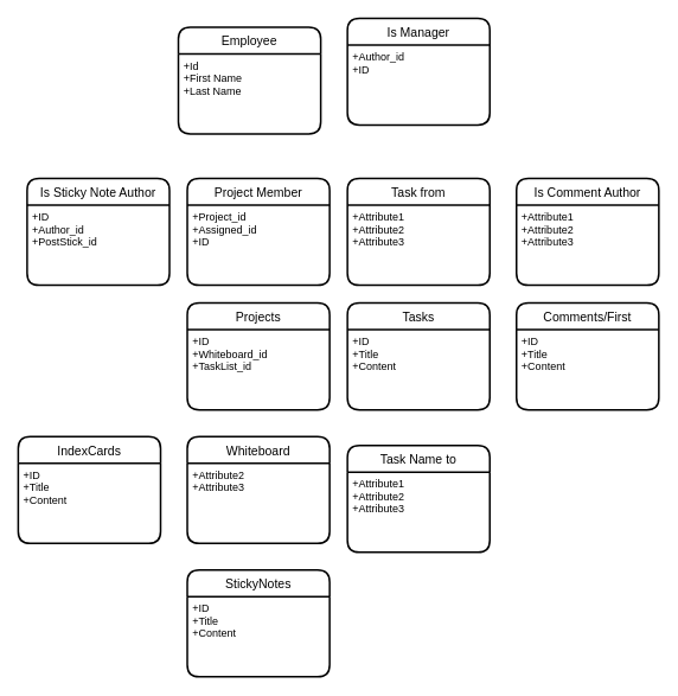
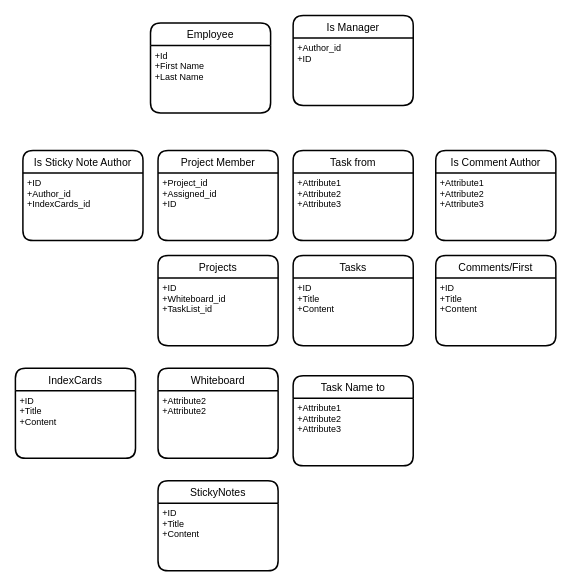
  <mxCell id="0" />
  <mxCell id="1" parent="0" />
  <mxCell id="2" value="Projects" style="swimlane;childLayout=stackLayout;horizontal=1;startSize=30;horizontalStack=0;rounded=1;fontSize=14;fontStyle=0;strokeWidth=2;resizeParent=0;resizeLast=1;shadow=0;dashed=0;align=center;" vertex="1" parent="1"><mxGeometry x="210" y="340" width="160" height="120" as="geometry" /></mxCell>
  <mxCell id="3" value="+ID&#10;+Whiteboard_id&#10;+TaskList_id" style="align=left;strokeColor=none;fillColor=none;spacingLeft=4;fontSize=12;verticalAlign=top;resizable=0;rotatable=0;part=1;" vertex="1" parent="2"><mxGeometry y="30" width="160" height="90" as="geometry" /></mxCell>
  <mxCell id="4" value="Whiteboard" style="swimlane;childLayout=stackLayout;horizontal=1;startSize=30;horizontalStack=0;rounded=1;fontSize=14;fontStyle=0;strokeWidth=2;resizeParent=0;resizeLast=1;shadow=0;dashed=0;align=center;" vertex="1" parent="1"><mxGeometry x="210" y="490" width="160" height="120" as="geometry" /></mxCell>
- <mxCell id="5" value="+Attribute2&#10;+Attribute3" style="align=left;strokeColor=none;fillColor=none;spacingLeft=4;fontSize=12;verticalAlign=top;resizable=0;rotatable=0;part=1;" vertex="1" parent="4"><mxGeometry y="30" width="160" height="90" as="geometry" /></mxCell>
+ <mxCell id="5" value="+Attribute2&#10;+Attribute2" style="align=left;strokeColor=none;fillColor=none;spacingLeft=4;fontSize=12;verticalAlign=top;resizable=0;rotatable=0;part=1;" vertex="1" parent="4"><mxGeometry y="30" width="160" height="90" as="geometry" /></mxCell>
  <mxCell id="6" value="StickyNotes" style="swimlane;childLayout=stackLayout;horizontal=1;startSize=30;horizontalStack=0;rounded=1;fontSize=14;fontStyle=0;strokeWidth=2;resizeParent=0;resizeLast=1;shadow=0;dashed=0;align=center;" vertex="1" parent="1"><mxGeometry x="210" y="640" width="160" height="120" as="geometry" /></mxCell>
  <mxCell id="7" value="+ID&#10;+Title&#10;+Content" style="align=left;strokeColor=none;fillColor=none;spacingLeft=4;fontSize=12;verticalAlign=top;resizable=0;rotatable=0;part=1;" vertex="1" parent="6"><mxGeometry y="30" width="160" height="90" as="geometry" /></mxCell>
  <mxCell id="8" value="IndexCards" style="swimlane;childLayout=stackLayout;horizontal=1;startSize=30;horizontalStack=0;rounded=1;fontSize=14;fontStyle=0;strokeWidth=2;resizeParent=0;resizeLast=1;shadow=0;dashed=0;align=center;" vertex="1" parent="1"><mxGeometry x="20" y="490" width="160" height="120" as="geometry" /></mxCell>
  <mxCell id="9" value="+ID&#10;+Title&#10;+Content" style="align=left;strokeColor=none;fillColor=none;spacingLeft=4;fontSize=12;verticalAlign=top;resizable=0;rotatable=0;part=1;" vertex="1" parent="8"><mxGeometry y="30" width="160" height="90" as="geometry" /></mxCell>
  <mxCell id="10" value="Employee" style="swimlane;childLayout=stackLayout;horizontal=1;startSize=30;horizontalStack=0;rounded=1;fontSize=14;fontStyle=0;strokeWidth=2;resizeParent=0;resizeLast=1;shadow=0;dashed=0;align=center;" vertex="1" parent="1"><mxGeometry x="200" y="30" width="160" height="120" as="geometry" /></mxCell>
  <mxCell id="11" value="+Id&#10;+First Name&#10;+Last Name" style="align=left;strokeColor=none;fillColor=none;spacingLeft=4;fontSize=12;verticalAlign=top;resizable=0;rotatable=0;part=1;" vertex="1" parent="10"><mxGeometry y="30" width="160" height="90" as="geometry" /></mxCell>
  <mxCell id="12" value="Is Manager" style="swimlane;childLayout=stackLayout;horizontal=1;startSize=30;horizontalStack=0;rounded=1;fontSize=14;fontStyle=0;strokeWidth=2;resizeParent=0;resizeLast=1;shadow=0;dashed=0;align=center;" vertex="1" parent="1"><mxGeometry x="390" y="20" width="160" height="120" as="geometry" /></mxCell>
  <mxCell id="13" value="+Author_id&#10;+ID&#10;" style="align=left;strokeColor=none;fillColor=none;spacingLeft=4;fontSize=12;verticalAlign=top;resizable=0;rotatable=0;part=1;" vertex="1" parent="12"><mxGeometry y="30" width="160" height="90" as="geometry" /></mxCell>
  <mxCell id="14" value="Tasks" style="swimlane;childLayout=stackLayout;horizontal=1;startSize=30;horizontalStack=0;rounded=1;fontSize=14;fontStyle=0;strokeWidth=2;resizeParent=0;resizeLast=1;shadow=0;dashed=0;align=center;" vertex="1" parent="1"><mxGeometry x="390" y="340" width="160" height="120" as="geometry" /></mxCell>
  <mxCell id="15" value="+ID&#10;+Title&#10;+Content" style="align=left;strokeColor=none;fillColor=none;spacingLeft=4;fontSize=12;verticalAlign=top;resizable=0;rotatable=0;part=1;" vertex="1" parent="14"><mxGeometry y="30" width="160" height="90" as="geometry" /></mxCell>
  <mxCell id="16" value="Comments/First" style="swimlane;childLayout=stackLayout;horizontal=1;startSize=30;horizontalStack=0;rounded=1;fontSize=14;fontStyle=0;strokeWidth=2;resizeParent=0;resizeLast=1;shadow=0;dashed=0;align=center;" vertex="1" parent="1"><mxGeometry x="580" y="340" width="160" height="120" as="geometry" /></mxCell>
  <mxCell id="17" value="+ID&#10;+Title&#10;+Content&#10;" style="align=left;strokeColor=none;fillColor=none;spacingLeft=4;fontSize=12;verticalAlign=top;resizable=0;rotatable=0;part=1;" vertex="1" parent="16"><mxGeometry y="30" width="160" height="90" as="geometry" /></mxCell>
  <mxCell id="18" value="Project Member" style="swimlane;childLayout=stackLayout;horizontal=1;startSize=30;horizontalStack=0;rounded=1;fontSize=14;fontStyle=0;strokeWidth=2;resizeParent=0;resizeLast=1;shadow=0;dashed=0;align=center;" vertex="1" parent="1"><mxGeometry x="210" y="200" width="160" height="120" as="geometry" /></mxCell>
  <mxCell id="19" value="+Project_id&#10;+Assigned_id&#10;+ID" style="align=left;strokeColor=none;fillColor=none;spacingLeft=4;fontSize=12;verticalAlign=top;resizable=0;rotatable=0;part=1;" vertex="1" parent="18"><mxGeometry y="30" width="160" height="90" as="geometry" /></mxCell>
  <mxCell id="20" value="Is Comment Author" style="swimlane;childLayout=stackLayout;horizontal=1;startSize=30;horizontalStack=0;rounded=1;fontSize=14;fontStyle=0;strokeWidth=2;resizeParent=0;resizeLast=1;shadow=0;dashed=0;align=center;" vertex="1" parent="1"><mxGeometry x="580" y="200" width="160" height="120" as="geometry" /></mxCell>
  <mxCell id="21" value="+Attribute1&#10;+Attribute2&#10;+Attribute3" style="align=left;strokeColor=none;fillColor=none;spacingLeft=4;fontSize=12;verticalAlign=top;resizable=0;rotatable=0;part=1;" vertex="1" parent="20"><mxGeometry y="30" width="160" height="90" as="geometry" /></mxCell>
  <mxCell id="22" value="Is Sticky Note Author" style="swimlane;childLayout=stackLayout;horizontal=1;startSize=30;horizontalStack=0;rounded=1;fontSize=14;fontStyle=0;strokeWidth=2;resizeParent=0;resizeLast=1;shadow=0;dashed=0;align=center;" vertex="1" parent="1"><mxGeometry x="30" y="200" width="160" height="120" as="geometry" /></mxCell>
- <mxCell id="23" value="+ID&#10;+Author_id&#10;+PostStick_id" style="align=left;strokeColor=none;fillColor=none;spacingLeft=4;fontSize=12;verticalAlign=top;resizable=0;rotatable=0;part=1;" vertex="1" parent="22"><mxGeometry y="30" width="160" height="90" as="geometry" /></mxCell>
+ <mxCell id="23" value="+ID&#10;+Author_id&#10;+IndexCards_id" style="align=left;strokeColor=none;fillColor=none;spacingLeft=4;fontSize=12;verticalAlign=top;resizable=0;rotatable=0;part=1;" vertex="1" parent="22"><mxGeometry y="30" width="160" height="90" as="geometry" /></mxCell>
  <mxCell id="24" value="Task from" style="swimlane;childLayout=stackLayout;horizontal=1;startSize=30;horizontalStack=0;rounded=1;fontSize=14;fontStyle=0;strokeWidth=2;resizeParent=0;resizeLast=1;shadow=0;dashed=0;align=center;" vertex="1" parent="1"><mxGeometry x="390" y="200" width="160" height="120" as="geometry" /></mxCell>
  <mxCell id="25" value="+Attribute1&#10;+Attribute2&#10;+Attribute3" style="align=left;strokeColor=none;fillColor=none;spacingLeft=4;fontSize=12;verticalAlign=top;resizable=0;rotatable=0;part=1;" vertex="1" parent="24"><mxGeometry y="30" width="160" height="90" as="geometry" /></mxCell>
  <mxCell id="26" value="Task Name to" style="swimlane;childLayout=stackLayout;horizontal=1;startSize=30;horizontalStack=0;rounded=1;fontSize=14;fontStyle=0;strokeWidth=2;resizeParent=0;resizeLast=1;shadow=0;dashed=0;align=center;" vertex="1" parent="1"><mxGeometry x="390" y="500" width="160" height="120" as="geometry" /></mxCell>
  <mxCell id="27" value="+Attribute1&#10;+Attribute2&#10;+Attribute3" style="align=left;strokeColor=none;fillColor=none;spacingLeft=4;fontSize=12;verticalAlign=top;resizable=0;rotatable=0;part=1;" vertex="1" parent="26"><mxGeometry y="30" width="160" height="90" as="geometry" /></mxCell>
